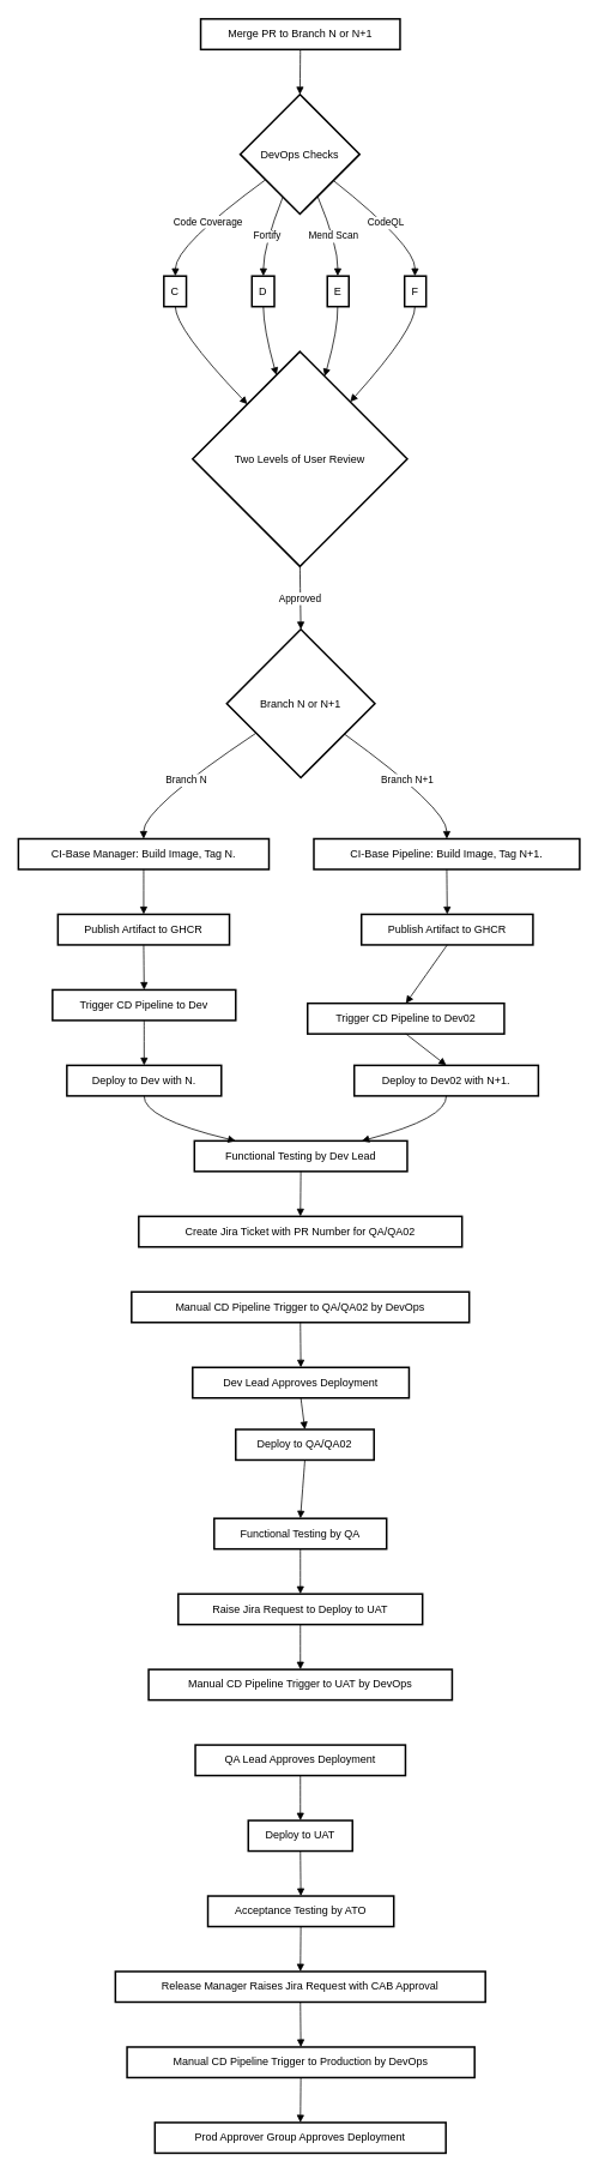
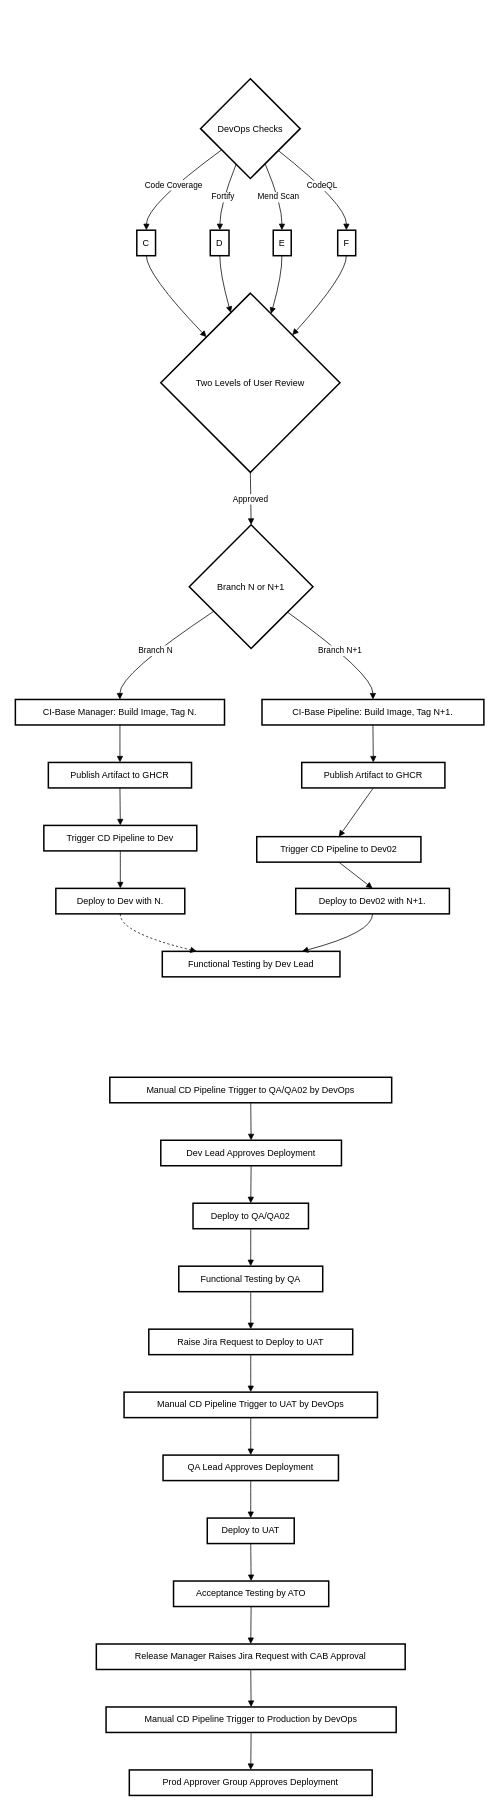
  <mxCell id="0" />
  <mxCell id="1" parent="0" />
- <mxCell id="2" value="Merge PR to Branch N or N+1" style="whiteSpace=wrap;strokeWidth=2;" vertex="1" parent="1"><mxGeometry x="223" y="20" width="222" height="34" as="geometry" /></mxCell>
  <mxCell id="3" value="DevOps Checks" style="rhombus;strokeWidth=2;whiteSpace=wrap;" vertex="1" parent="1"><mxGeometry x="267" y="104" width="133" height="133" as="geometry" /></mxCell>
  <mxCell id="4" value="C" style="whiteSpace=wrap;strokeWidth=2;" vertex="1" parent="1"><mxGeometry x="182" y="306" width="25" height="34" as="geometry" /></mxCell>
  <mxCell id="5" value="D" style="whiteSpace=wrap;strokeWidth=2;" vertex="1" parent="1"><mxGeometry x="280" y="306" width="25" height="34" as="geometry" /></mxCell>
  <mxCell id="6" value="E" style="whiteSpace=wrap;strokeWidth=2;" vertex="1" parent="1"><mxGeometry x="364" y="306" width="24" height="34" as="geometry" /></mxCell>
  <mxCell id="7" value="F" style="whiteSpace=wrap;strokeWidth=2;" vertex="1" parent="1"><mxGeometry x="450" y="306" width="24" height="34" as="geometry" /></mxCell>
  <mxCell id="8" value="Two Levels of User Review" style="rhombus;strokeWidth=2;whiteSpace=wrap;" vertex="1" parent="1"><mxGeometry x="214" y="390" width="239" height="239" as="geometry" /></mxCell>
  <mxCell id="9" value="Branch N or N+1" style="rhombus;strokeWidth=2;whiteSpace=wrap;" vertex="1" parent="1"><mxGeometry x="252" y="699" width="165" height="165" as="geometry" /></mxCell>
  <mxCell id="10" value="CI-Base Manager: Build Image, Tag N." style="whiteSpace=wrap;strokeWidth=2;" vertex="1" parent="1"><mxGeometry x="20" y="932" width="279" height="34" as="geometry" /></mxCell>
  <mxCell id="11" value="CI-Base Pipeline: Build Image, Tag N+1." style="whiteSpace=wrap;strokeWidth=2;" vertex="1" parent="1"><mxGeometry x="349" y="932" width="296" height="34" as="geometry" /></mxCell>
  <mxCell id="12" value="Publish Artifact to GHCR" style="whiteSpace=wrap;strokeWidth=2;" vertex="1" parent="1"><mxGeometry x="64" y="1016" width="191" height="34" as="geometry" /></mxCell>
  <mxCell id="13" value="Publish Artifact to GHCR" style="whiteSpace=wrap;strokeWidth=2;" vertex="1" parent="1"><mxGeometry x="402" y="1016" width="191" height="34" as="geometry" /></mxCell>
  <mxCell id="14" value="Trigger CD Pipeline to Dev" style="whiteSpace=wrap;strokeWidth=2;" vertex="1" parent="1"><mxGeometry x="58" y="1100" width="204" height="34" as="geometry" /></mxCell>
  <mxCell id="15" value="Trigger CD Pipeline to Dev02" style="whiteSpace=wrap;strokeWidth=2;" vertex="1" parent="1"><mxGeometry x="342" y="1115" width="219" height="34" as="geometry" /></mxCell>
  <mxCell id="16" value="Deploy to Dev with N." style="whiteSpace=wrap;strokeWidth=2;" vertex="1" parent="1"><mxGeometry x="74" y="1184" width="172" height="34" as="geometry" /></mxCell>
  <mxCell id="17" value="Deploy to Dev02 with N+1." style="whiteSpace=wrap;strokeWidth=2;" vertex="1" parent="1"><mxGeometry x="394" y="1184" width="205" height="34" as="geometry" /></mxCell>
  <mxCell id="18" value="Functional Testing by Dev Lead" style="whiteSpace=wrap;strokeWidth=2;" vertex="1" parent="1"><mxGeometry x="216" y="1268" width="237" height="34" as="geometry" /></mxCell>
- <mxCell id="19" value="Create Jira Ticket with PR Number for QA/QA02" style="whiteSpace=wrap;strokeWidth=2;" vertex="1" parent="1"><mxGeometry x="154" y="1352" width="360" height="34" as="geometry" /></mxCell>
  <mxCell id="20" value="Manual CD Pipeline Trigger to QA/QA02 by DevOps" style="whiteSpace=wrap;strokeWidth=2;" vertex="1" parent="1"><mxGeometry x="146" y="1436" width="376" height="34" as="geometry" /></mxCell>
  <mxCell id="21" value="Dev Lead Approves Deployment" style="whiteSpace=wrap;strokeWidth=2;" vertex="1" parent="1"><mxGeometry x="214" y="1520" width="241" height="34" as="geometry" /></mxCell>
- <mxCell id="22" value="Deploy to QA/QA02" style="whiteSpace=wrap;strokeWidth=2;" vertex="1" parent="1"><mxGeometry x="262" y="1589" width="154" height="34" as="geometry" /></mxCell>
+ <mxCell id="22" value="Deploy to QA/QA02" style="whiteSpace=wrap;strokeWidth=2;" vertex="1" parent="1"><mxGeometry x="257" y="1604" width="154" height="34" as="geometry" /></mxCell>
  <mxCell id="23" value="Functional Testing by QA" style="whiteSpace=wrap;strokeWidth=2;" vertex="1" parent="1"><mxGeometry x="238" y="1688" width="192" height="34" as="geometry" /></mxCell>
  <mxCell id="24" value="Raise Jira Request to Deploy to UAT" style="whiteSpace=wrap;strokeWidth=2;" vertex="1" parent="1"><mxGeometry x="198" y="1772" width="272" height="34" as="geometry" /></mxCell>
  <mxCell id="25" value="Manual CD Pipeline Trigger to UAT by DevOps" style="whiteSpace=wrap;strokeWidth=2;" vertex="1" parent="1"><mxGeometry x="165" y="1856" width="338" height="34" as="geometry" /></mxCell>
  <mxCell id="26" value="QA Lead Approves Deployment" style="whiteSpace=wrap;strokeWidth=2;" vertex="1" parent="1"><mxGeometry x="217" y="1940" width="234" height="34" as="geometry" /></mxCell>
  <mxCell id="27" value="Deploy to UAT" style="whiteSpace=wrap;strokeWidth=2;" vertex="1" parent="1"><mxGeometry x="276" y="2024" width="116" height="34" as="geometry" /></mxCell>
  <mxCell id="28" value="Acceptance Testing by ATO" style="whiteSpace=wrap;strokeWidth=2;" vertex="1" parent="1"><mxGeometry x="231" y="2108" width="207" height="34" as="geometry" /></mxCell>
  <mxCell id="29" value="Release Manager Raises Jira Request with CAB Approval" style="whiteSpace=wrap;strokeWidth=2;" vertex="1" parent="1"><mxGeometry x="128" y="2192" width="412" height="34" as="geometry" /></mxCell>
  <mxCell id="30" value="Manual CD Pipeline Trigger to Production by DevOps" style="whiteSpace=wrap;strokeWidth=2;" vertex="1" parent="1"><mxGeometry x="141" y="2276" width="387" height="34" as="geometry" /></mxCell>
  <mxCell id="31" value="Prod Approver Group Approves Deployment" style="whiteSpace=wrap;strokeWidth=2;" vertex="1" parent="1"><mxGeometry x="172" y="2360" width="324" height="34" as="geometry" /></mxCell>
- <mxCell id="32" value="" style="curved=1;startArrow=none;endArrow=block;exitX=0.5;exitY=1;entryX=0.5;entryY=0;rounded=0;" edge="1" parent="1" source="2" target="3"><mxGeometry relative="1" as="geometry"><Array as="points" /></mxGeometry></mxCell>
  <mxCell id="33" value="Code Coverage" style="curved=1;startArrow=none;endArrow=block;exitX=0;exitY=0.87;entryX=0.51;entryY=0.01;rounded=0;" edge="1" parent="1" source="3" target="4"><mxGeometry relative="1" as="geometry"><Array as="points"><mxPoint x="195" y="272" /></Array></mxGeometry></mxCell>
  <mxCell id="34" value="Fortify" style="curved=1;startArrow=none;endArrow=block;exitX=0.3;exitY=1;entryX=0.51;entryY=0.01;rounded=0;" edge="1" parent="1" source="3" target="5"><mxGeometry relative="1" as="geometry"><Array as="points"><mxPoint x="293" y="272" /></Array></mxGeometry></mxCell>
  <mxCell id="35" value="Mend Scan" style="curved=1;startArrow=none;endArrow=block;exitX=0.71;exitY=1;entryX=0.48;entryY=0.01;rounded=0;" edge="1" parent="1" source="3" target="6"><mxGeometry relative="1" as="geometry"><Array as="points"><mxPoint x="376" y="272" /></Array></mxGeometry></mxCell>
  <mxCell id="36" value="CodeQL" style="curved=1;startArrow=none;endArrow=block;exitX=1.01;exitY=0.9;entryX=0.48;entryY=0.01;rounded=0;" edge="1" parent="1" source="3" target="7"><mxGeometry relative="1" as="geometry"><Array as="points"><mxPoint x="462" y="272" /></Array></mxGeometry></mxCell>
  <mxCell id="37" value="" style="curved=1;startArrow=none;endArrow=block;exitX=0.51;exitY=1.01;entryX=0.02;entryY=0;rounded=0;" edge="1" parent="1" source="4" target="8"><mxGeometry relative="1" as="geometry"><Array as="points"><mxPoint x="195" y="365" /></Array></mxGeometry></mxCell>
  <mxCell id="38" value="" style="curved=1;startArrow=none;endArrow=block;exitX=0.51;exitY=1.01;entryX=0.36;entryY=0;rounded=0;" edge="1" parent="1" source="5" target="8"><mxGeometry relative="1" as="geometry"><Array as="points"><mxPoint x="293" y="365" /></Array></mxGeometry></mxCell>
  <mxCell id="39" value="" style="curved=1;startArrow=none;endArrow=block;exitX=0.48;exitY=1.01;entryX=0.65;entryY=0;rounded=0;" edge="1" parent="1" source="6" target="8"><mxGeometry relative="1" as="geometry"><Array as="points"><mxPoint x="376" y="365" /></Array></mxGeometry></mxCell>
  <mxCell id="40" value="" style="curved=1;startArrow=none;endArrow=block;exitX=0.48;exitY=1.01;entryX=0.94;entryY=0;rounded=0;" edge="1" parent="1" source="7" target="8"><mxGeometry relative="1" as="geometry"><Array as="points"><mxPoint x="462" y="365" /></Array></mxGeometry></mxCell>
  <mxCell id="41" value="Approved" style="curved=1;startArrow=none;endArrow=block;exitX=0.5;exitY=1;entryX=0.5;entryY=0;rounded=0;" edge="1" parent="1" source="8" target="9"><mxGeometry relative="1" as="geometry"><Array as="points" /></mxGeometry></mxCell>
  <mxCell id="42" value="Branch N" style="curved=1;startArrow=none;endArrow=block;exitX=0;exitY=0.83;entryX=0.5;entryY=0.01;rounded=0;" edge="1" parent="1" source="9" target="10"><mxGeometry relative="1" as="geometry"><Array as="points"><mxPoint x="159" y="898" /></Array></mxGeometry></mxCell>
  <mxCell id="43" value="Branch N+1" style="curved=1;startArrow=none;endArrow=block;exitX=1;exitY=0.85;entryX=0.5;entryY=0.01;rounded=0;" edge="1" parent="1" source="9" target="11"><mxGeometry relative="1" as="geometry"><Array as="points"><mxPoint x="497" y="898" /></Array></mxGeometry></mxCell>
  <mxCell id="44" value="" style="curved=1;startArrow=none;endArrow=block;exitX=0.5;exitY=1.01;entryX=0.5;entryY=0.01;rounded=0;" edge="1" parent="1" source="10" target="12"><mxGeometry relative="1" as="geometry"><Array as="points" /></mxGeometry></mxCell>
  <mxCell id="45" value="" style="curved=1;startArrow=none;endArrow=block;exitX=0.5;exitY=1.01;entryX=0.5;entryY=0.01;rounded=0;" edge="1" parent="1" source="11" target="13"><mxGeometry relative="1" as="geometry"><Array as="points" /></mxGeometry></mxCell>
  <mxCell id="46" value="" style="curved=1;startArrow=none;endArrow=block;exitX=0.5;exitY=1.01;entryX=0.5;entryY=0.01;rounded=0;" edge="1" parent="1" source="12" target="14"><mxGeometry relative="1" as="geometry"><Array as="points" /></mxGeometry></mxCell>
  <mxCell id="47" value="" style="curved=1;startArrow=none;endArrow=block;exitX=0.5;exitY=1.01;entryX=0.5;entryY=0.01;rounded=0;" edge="1" parent="1" source="13" target="15"><mxGeometry relative="1" as="geometry"><Array as="points" /></mxGeometry></mxCell>
  <mxCell id="48" value="" style="curved=1;startArrow=none;endArrow=block;exitX=0.5;exitY=1.01;entryX=0.5;entryY=0.01;rounded=0;" edge="1" parent="1" source="14" target="16"><mxGeometry relative="1" as="geometry"><Array as="points" /></mxGeometry></mxCell>
  <mxCell id="49" value="" style="curved=1;startArrow=none;endArrow=block;exitX=0.5;exitY=1.01;entryX=0.5;entryY=0.01;rounded=0;" edge="1" parent="1" source="15" target="17"><mxGeometry relative="1" as="geometry"><Array as="points" /></mxGeometry></mxCell>
- <mxCell id="50" value="" style="curved=1;startArrow=none;endArrow=block;exitX=0.5;exitY=1.01;entryX=0.2;entryY=0.01;rounded=0;" edge="1" parent="1" source="16" target="18"><mxGeometry relative="1" as="geometry"><Array as="points"><mxPoint x="159" y="1243" /></Array></mxGeometry></mxCell>
+ <mxCell id="50" value="" style="curved=1;startArrow=none;endArrow=block;exitX=0.5;exitY=1.01;entryX=0.2;entryY=0.01;rounded=0;dashed=1;" edge="1" parent="1" source="16" target="18"><mxGeometry relative="1" as="geometry"><Array as="points"><mxPoint x="159" y="1243" /></Array></mxGeometry></mxCell>
  <mxCell id="51" value="" style="curved=1;startArrow=none;endArrow=block;exitX=0.5;exitY=1.01;entryX=0.78;entryY=0.01;rounded=0;" edge="1" parent="1" source="17" target="18"><mxGeometry relative="1" as="geometry"><Array as="points"><mxPoint x="497" y="1243" /></Array></mxGeometry></mxCell>
- <mxCell id="52" value="" style="curved=1;startArrow=none;endArrow=block;exitX=0.5;exitY=1.01;entryX=0.5;entryY=0.01;rounded=0;" edge="1" parent="1" source="18" target="19"><mxGeometry relative="1" as="geometry"><Array as="points" /></mxGeometry></mxCell>
  <mxCell id="53" value="" style="curved=1;startArrow=none;endArrow=block;exitX=0.5;exitY=1.01;entryX=0.5;entryY=0.01;rounded=0;" edge="1" parent="1" source="20" target="21"><mxGeometry relative="1" as="geometry"><Array as="points" /></mxGeometry></mxCell>
  <mxCell id="54" value="" style="curved=1;startArrow=none;endArrow=block;exitX=0.5;exitY=1.01;entryX=0.5;entryY=0.01;rounded=0;" edge="1" parent="1" source="21" target="22"><mxGeometry relative="1" as="geometry"><Array as="points" /></mxGeometry></mxCell>
  <mxCell id="55" value="" style="curved=1;startArrow=none;endArrow=block;exitX=0.5;exitY=1.01;entryX=0.5;entryY=0.01;rounded=0;" edge="1" parent="1" source="22" target="23"><mxGeometry relative="1" as="geometry"><Array as="points" /></mxGeometry></mxCell>
  <mxCell id="56" value="" style="curved=1;startArrow=none;endArrow=block;exitX=0.5;exitY=1.01;entryX=0.5;entryY=0.01;rounded=0;" edge="1" parent="1" source="23" target="24"><mxGeometry relative="1" as="geometry"><Array as="points" /></mxGeometry></mxCell>
  <mxCell id="57" value="" style="curved=1;startArrow=none;endArrow=block;exitX=0.5;exitY=1.01;entryX=0.5;entryY=0.01;rounded=0;" edge="1" parent="1" source="24" target="25"><mxGeometry relative="1" as="geometry"><Array as="points" /></mxGeometry></mxCell>
+ <mxCell id="58" value="" style="curved=1;startArrow=none;endArrow=block;exitX=0.5;exitY=1.01;entryX=0.5;entryY=0.01;rounded=0;" edge="1" parent="1" source="25" target="26"><mxGeometry relative="1" as="geometry"><Array as="points" /></mxGeometry></mxCell>
  <mxCell id="59" value="" style="curved=1;startArrow=none;endArrow=block;exitX=0.5;exitY=1.01;entryX=0.5;entryY=0.01;rounded=0;" edge="1" parent="1" source="26" target="27"><mxGeometry relative="1" as="geometry"><Array as="points" /></mxGeometry></mxCell>
  <mxCell id="60" value="" style="curved=1;startArrow=none;endArrow=block;exitX=0.5;exitY=1.01;entryX=0.5;entryY=0.01;rounded=0;" edge="1" parent="1" source="27" target="28"><mxGeometry relative="1" as="geometry"><Array as="points" /></mxGeometry></mxCell>
  <mxCell id="61" value="" style="curved=1;startArrow=none;endArrow=block;exitX=0.5;exitY=1.01;entryX=0.5;entryY=0.01;rounded=0;" edge="1" parent="1" source="28" target="29"><mxGeometry relative="1" as="geometry"><Array as="points" /></mxGeometry></mxCell>
  <mxCell id="62" value="" style="curved=1;startArrow=none;endArrow=block;exitX=0.5;exitY=1.01;entryX=0.5;entryY=0.01;rounded=0;" edge="1" parent="1" source="29" target="30"><mxGeometry relative="1" as="geometry"><Array as="points" /></mxGeometry></mxCell>
  <mxCell id="63" value="" style="curved=1;startArrow=none;endArrow=block;exitX=0.5;exitY=1.01;entryX=0.5;entryY=0.01;rounded=0;" edge="1" parent="1" source="30" target="31"><mxGeometry relative="1" as="geometry"><Array as="points" /></mxGeometry></mxCell>
